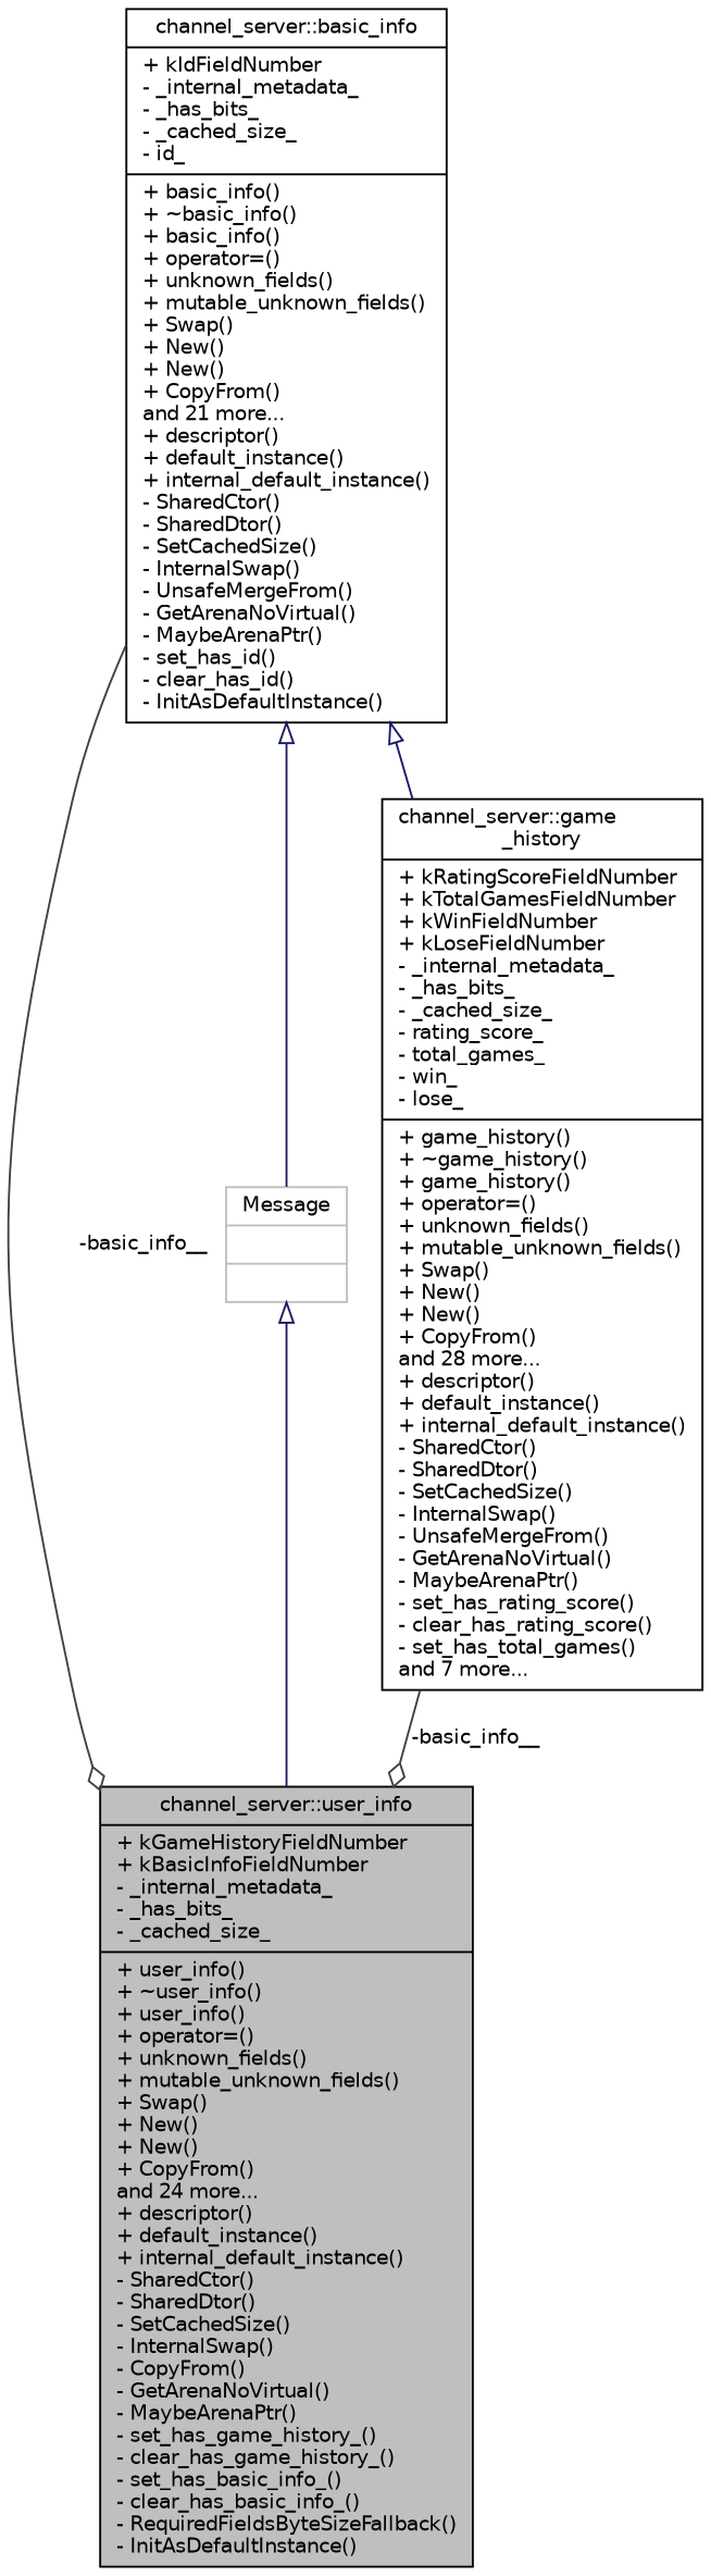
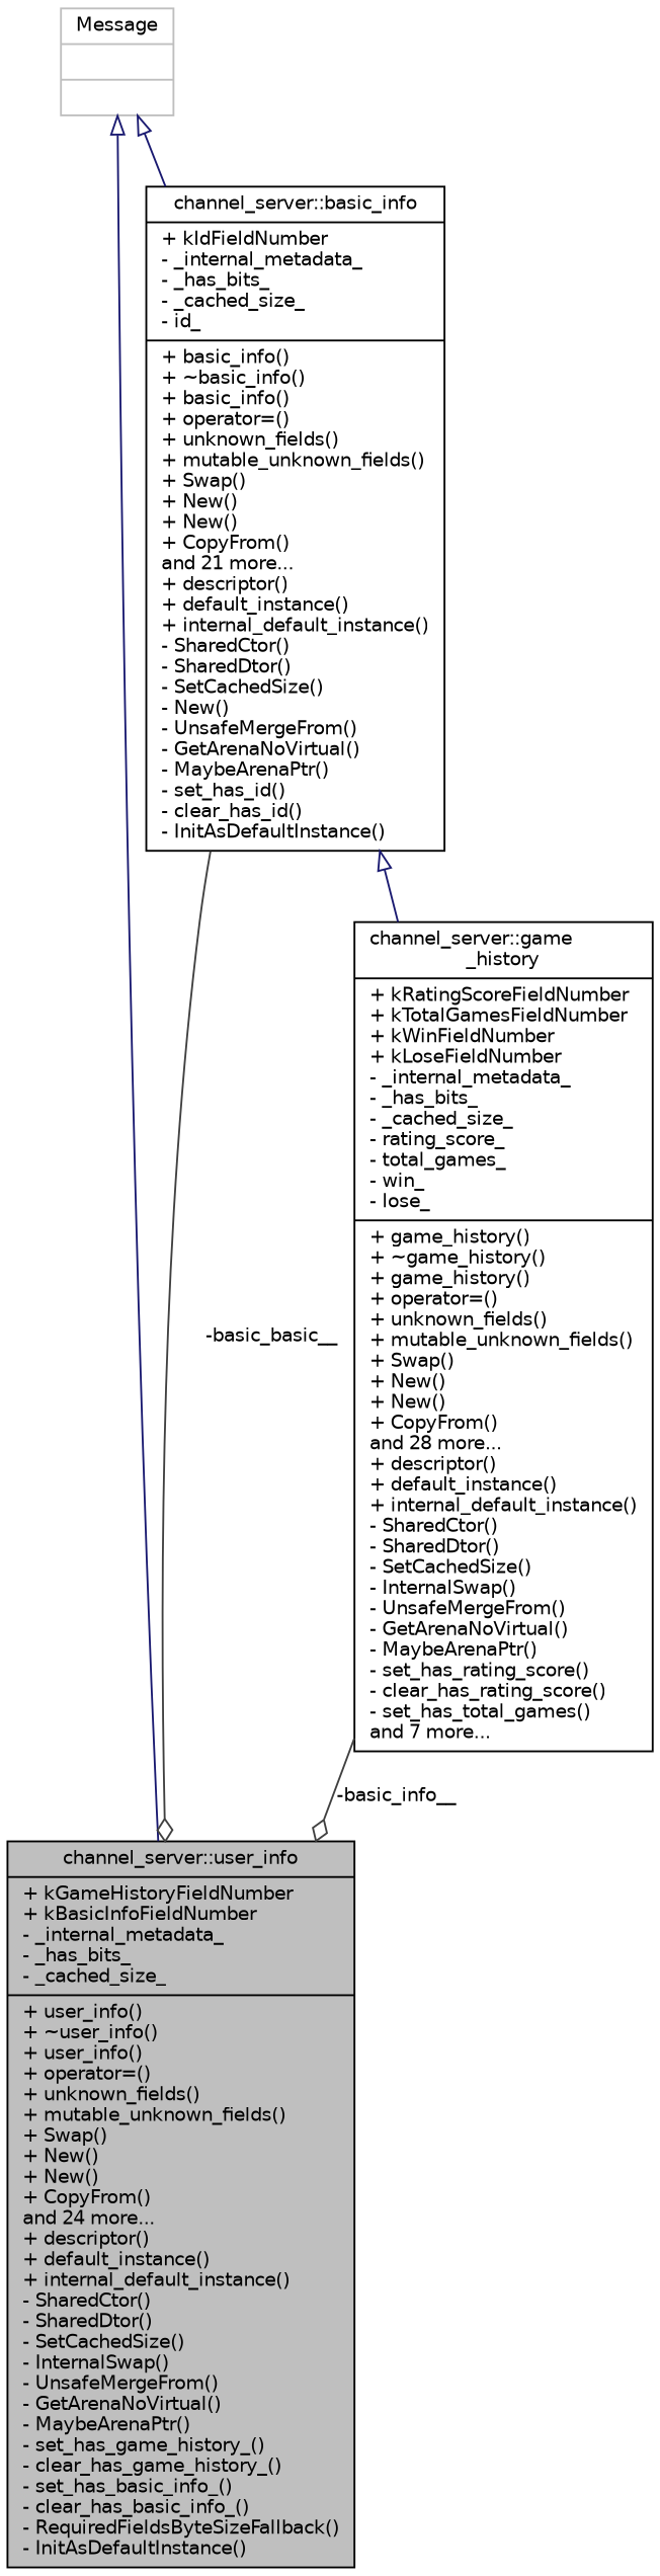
  digraph {
    node [color=black fillcolor=white fontname=Helvetica fontsize=10 shape=record style=filled]
    edge [arrowtail=onormal color=midnightblue dir=back fontname=Helvetica fontsize=10 labelfontname=Helvetica labelfontsize=10 style=solid]
-   n1 [fillcolor=grey75 fontcolor=black height=0.2 label="{channel_server::user_info\n|+ kGameHistoryFieldNumber\l+ kBasicInfoFieldNumber\l- _internal_metadata_\l- _has_bits_\l- _cached_size_\l|+ user_info()\l+ ~user_info()\l+ user_info()\l+ operator=()\l+ unknown_fields()\l+ mutable_unknown_fields()\l+ Swap()\l+ New()\l+ New()\l+ CopyFrom()\land 24 more...\l+ descriptor()\l+ default_instance()\l+ internal_default_instance()\l- SharedCtor()\l- SharedDtor()\l- SetCachedSize()\l- InternalSwap()\l- CopyFrom()\l- GetArenaNoVirtual()\l- MaybeArenaPtr()\l- set_has_game_history_()\l- clear_has_game_history_()\l- set_has_basic_info_()\l- clear_has_basic_info_()\l- RequiredFieldsByteSizeFallback()\l- InitAsDefaultInstance()\l}" width=0.4]
+   n1 [fillcolor=grey75 fontcolor=black height=0.2 label="{channel_server::user_info\n|+ kGameHistoryFieldNumber\l+ kBasicInfoFieldNumber\l- _internal_metadata_\l- _has_bits_\l- _cached_size_\l|+ user_info()\l+ ~user_info()\l+ user_info()\l+ operator=()\l+ unknown_fields()\l+ mutable_unknown_fields()\l+ Swap()\l+ New()\l+ New()\l+ CopyFrom()\land 24 more...\l+ descriptor()\l+ default_instance()\l+ internal_default_instance()\l- SharedCtor()\l- SharedDtor()\l- SetCachedSize()\l- InternalSwap()\l- UnsafeMergeFrom()\l- GetArenaNoVirtual()\l- MaybeArenaPtr()\l- set_has_game_history_()\l- clear_has_game_history_()\l- set_has_basic_info_()\l- clear_has_basic_info_()\l- RequiredFieldsByteSizeFallback()\l- InitAsDefaultInstance()\l}" width=0.4]
    n2 [color=grey75 height=0.2 label="{Message\n||}" width=0.4]
-   n3 [height=0.2 label="{channel_server::basic_info\n|+ kIdFieldNumber\l- _internal_metadata_\l- _has_bits_\l- _cached_size_\l- id_\l|+ basic_info()\l+ ~basic_info()\l+ basic_info()\l+ operator=()\l+ unknown_fields()\l+ mutable_unknown_fields()\l+ Swap()\l+ New()\l+ New()\l+ CopyFrom()\land 21 more...\l+ descriptor()\l+ default_instance()\l+ internal_default_instance()\l- SharedCtor()\l- SharedDtor()\l- SetCachedSize()\l- InternalSwap()\l- UnsafeMergeFrom()\l- GetArenaNoVirtual()\l- MaybeArenaPtr()\l- set_has_id()\l- clear_has_id()\l- InitAsDefaultInstance()\l}" width=0.4]
+   n3 [height=0.2 label="{channel_server::basic_info\n|+ kIdFieldNumber\l- _internal_metadata_\l- _has_bits_\l- _cached_size_\l- id_\l|+ basic_info()\l+ ~basic_info()\l+ basic_info()\l+ operator=()\l+ unknown_fields()\l+ mutable_unknown_fields()\l+ Swap()\l+ New()\l+ New()\l+ CopyFrom()\land 21 more...\l+ descriptor()\l+ default_instance()\l+ internal_default_instance()\l- SharedCtor()\l- SharedDtor()\l- SetCachedSize()\l- New()\l- UnsafeMergeFrom()\l- GetArenaNoVirtual()\l- MaybeArenaPtr()\l- set_has_id()\l- clear_has_id()\l- InitAsDefaultInstance()\l}" width=0.4]
    n4 [height=0.2 label="{channel_server::game\l_history\n|+ kRatingScoreFieldNumber\l+ kTotalGamesFieldNumber\l+ kWinFieldNumber\l+ kLoseFieldNumber\l- _internal_metadata_\l- _has_bits_\l- _cached_size_\l- rating_score_\l- total_games_\l- win_\l- lose_\l|+ game_history()\l+ ~game_history()\l+ game_history()\l+ operator=()\l+ unknown_fields()\l+ mutable_unknown_fields()\l+ Swap()\l+ New()\l+ New()\l+ CopyFrom()\land 28 more...\l+ descriptor()\l+ default_instance()\l+ internal_default_instance()\l- SharedCtor()\l- SharedDtor()\l- SetCachedSize()\l- InternalSwap()\l- UnsafeMergeFrom()\l- GetArenaNoVirtual()\l- MaybeArenaPtr()\l- set_has_rating_score()\l- clear_has_rating_score()\l- set_has_total_games()\land 7 more...\l}" width=0.4]
    n2 -> n1
-   n3 -> n2
-   n3 -> n1 [arrowhead=odiamond color=grey25 label=" -basic_info__" arrowtail="" dir=""]
+   n2 -> n3
+   n3 -> n1 [arrowhead=odiamond color=grey25 label=" -basic_basic__" arrowtail="" dir=""]
    n3 -> n4
    n4 -> n1 [arrowhead=odiamond color=grey25 label=" -basic_info__" arrowtail="" dir=""]
  }
